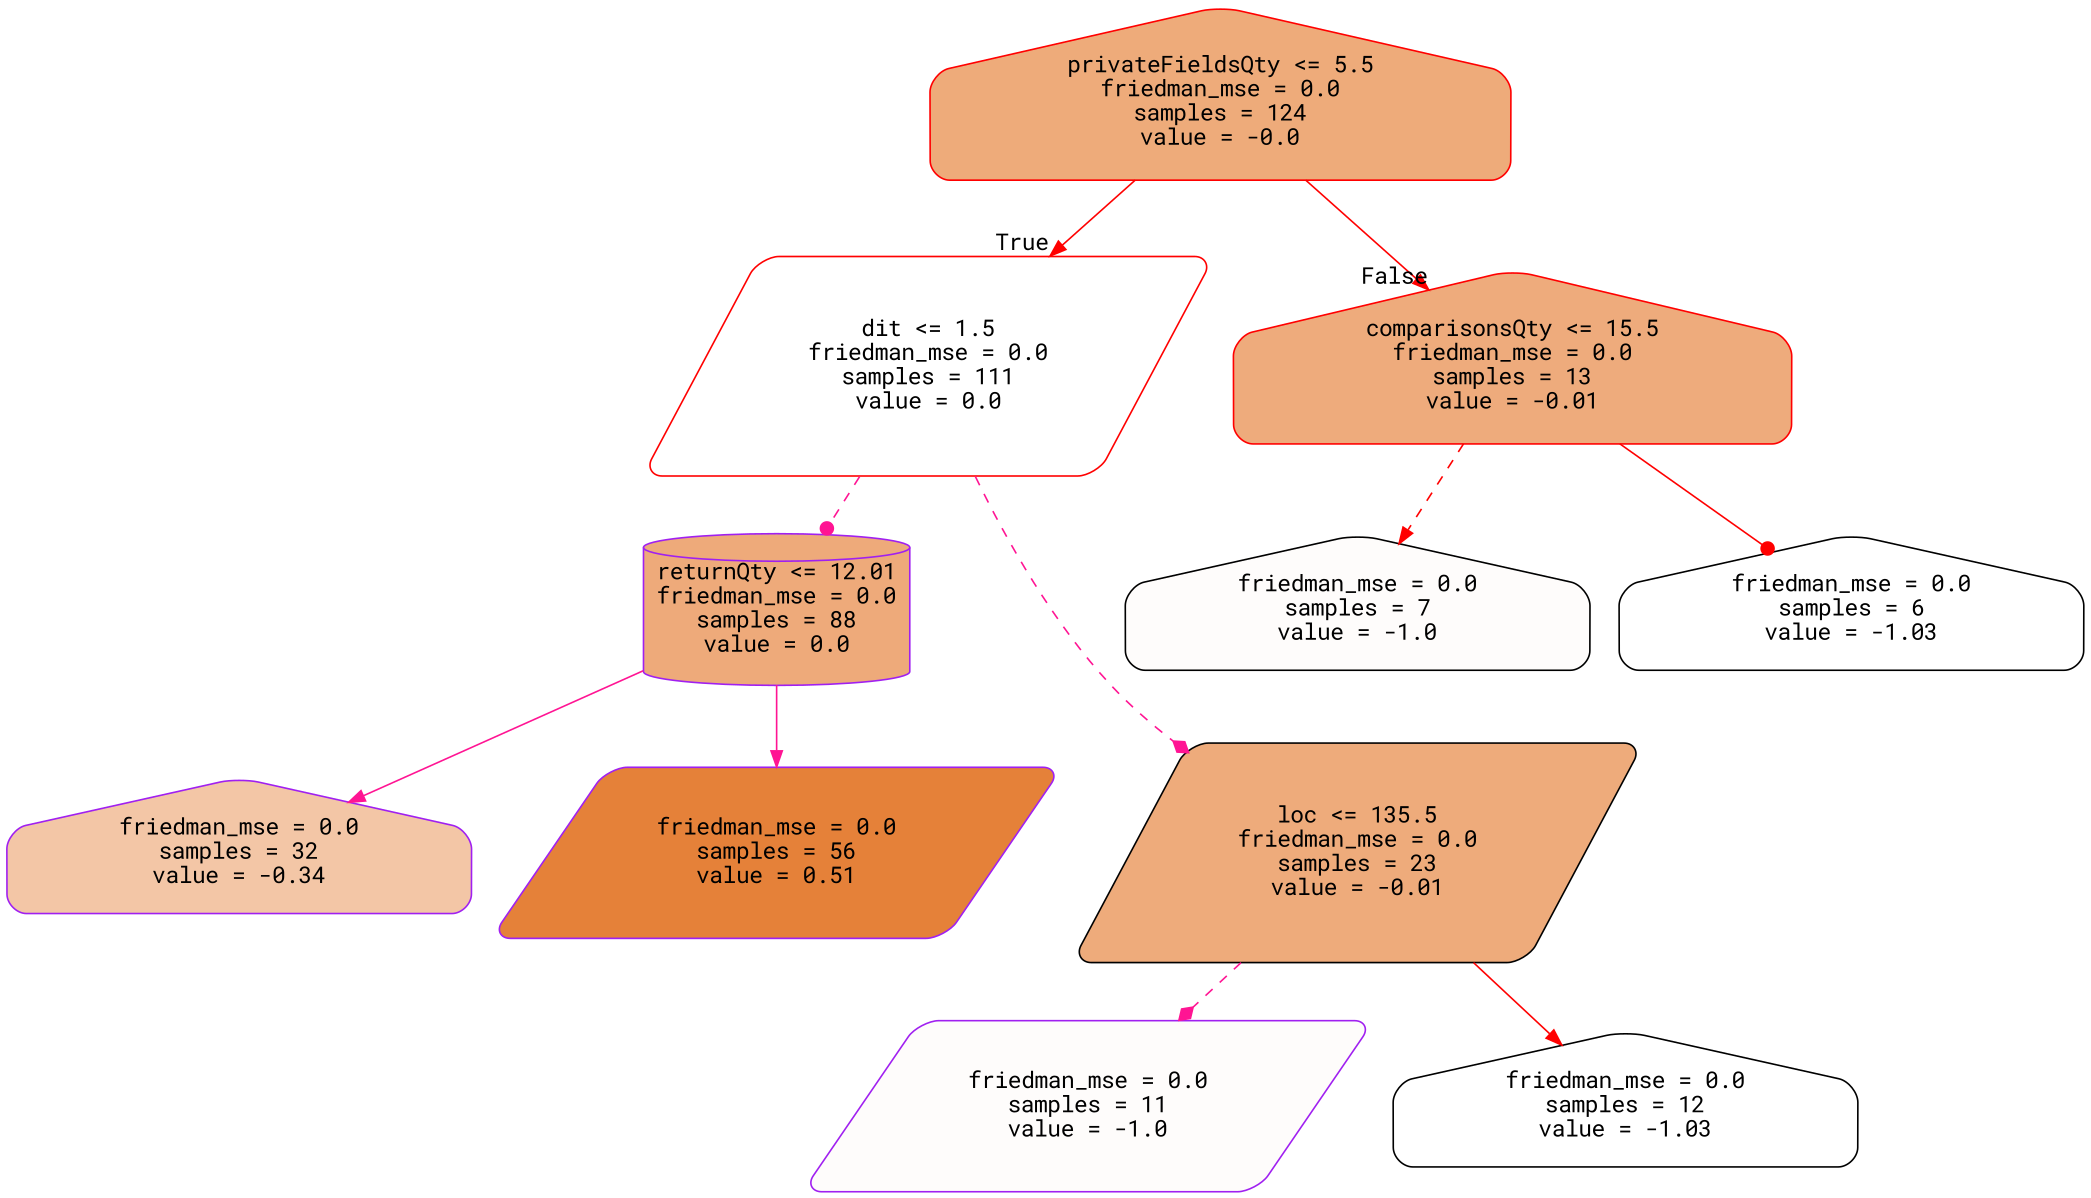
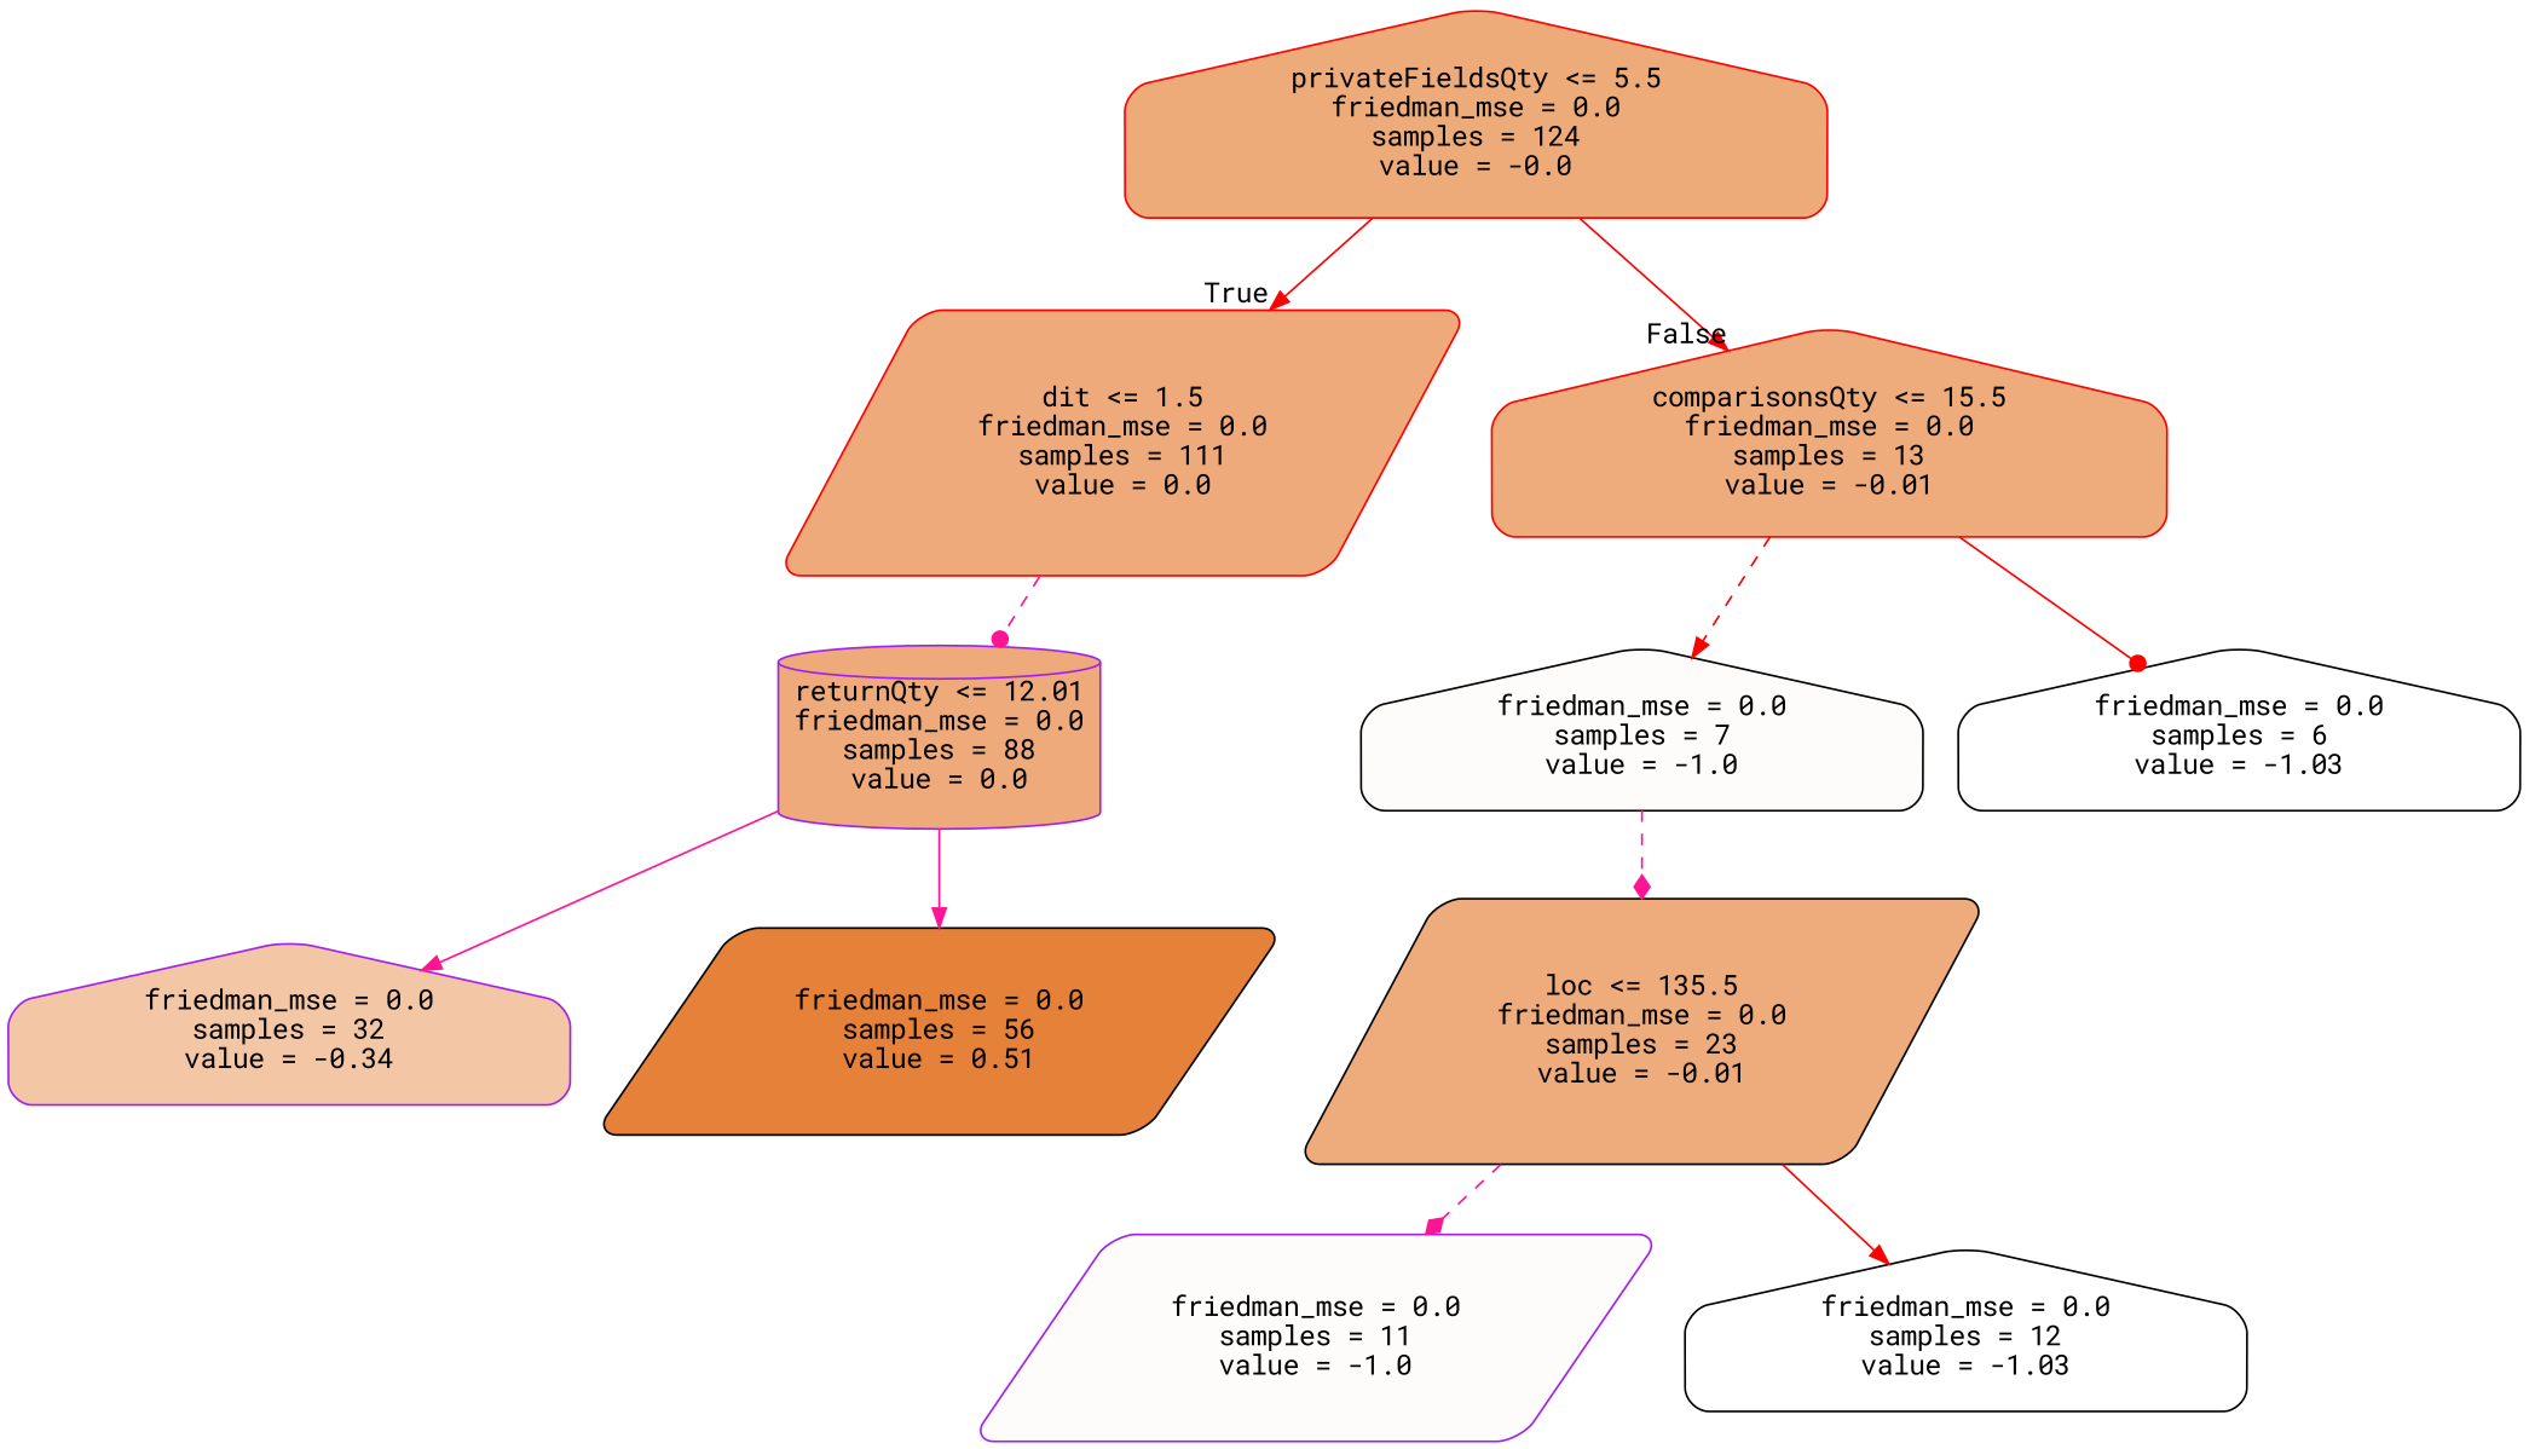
  digraph {
    fontname="Roboto Mono"
    node [color=black fillcolor="#eeaa7a" fontname="Roboto Mono" shape=house style="filled, rounded"]
    edge [arrowhead=normal color=red fontname="Roboto Mono" style=solid]
    n1 [color=red fillcolor="#eeab7a" label="privateFieldsQty <= 5.5\nfriedman_mse = 0.0\nsamples = 124\nvalue = -0.0"]
-   n2 [color=red fillcolor="#ffffff" label="dit <= 1.5\nfriedman_mse = 0.0\nsamples = 111\nvalue = 0.0" shape=parallelogram]
+   n2 [color=red label="dit <= 1.5\nfriedman_mse = 0.0\nsamples = 111\nvalue = 0.0" shape=parallelogram]
    n3 [color=red fillcolor="#eeab7c" label="comparisonsQty <= 15.5\nfriedman_mse = 0.0\nsamples = 13\nvalue = -0.01"]
    n4 [color=purple label="returnQty <= 12.01\nfriedman_mse = 0.0\nsamples = 88\nvalue = 0.0" shape=cylinder]
    n5 [fillcolor="#eeab7b" label="loc <= 135.5\nfriedman_mse = 0.0\nsamples = 23\nvalue = -0.01" shape=parallelogram]
    n6 [fillcolor="#fefcfb" label="friedman_mse = 0.0\nsamples = 7\nvalue = -1.0"]
    n7 [fillcolor="#ffffff" label="friedman_mse = 0.0\nsamples = 6\nvalue = -1.03"]
    n8 [color=purple fillcolor="#f3c6a6" label="friedman_mse = 0.0\nsamples = 32\nvalue = -0.34"]
-   n9 [color=purple fillcolor="#e58139" label="friedman_mse = 0.0\nsamples = 56\nvalue = 0.51" shape=parallelogram]
+   n9 [fillcolor="#e58139" label="friedman_mse = 0.0\nsamples = 56\nvalue = 0.51" shape=parallelogram]
    n10 [color=purple fillcolor="#fefcfb" label="friedman_mse = 0.0\nsamples = 11\nvalue = -1.0" shape=parallelogram]
    n11 [fillcolor="#ffffff" label="friedman_mse = 0.0\nsamples = 12\nvalue = -1.03"]
    n1 -> n2 [headlabel=True labelangle=45 labeldistance=2.5]
    n1 -> n3 [headlabel=False labelangle=-45 labeldistance=2.5]
    n2 -> n4 [arrowhead=dot color=deeppink style=dashed]
-   n2 -> n5 [arrowhead=diamond color=deeppink style=dashed]
+   n6 -> n5 [arrowhead=diamond color=deeppink style=dashed]
    n3 -> n6 [style=dashed]
    n3 -> n7 [arrowhead=dot]
    n4 -> n8 [color=deeppink]
    n4 -> n9 [color=deeppink]
    n5 -> n10 [arrowhead=diamond color=deeppink style=dashed]
    n5 -> n11
  }
